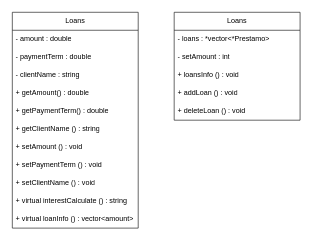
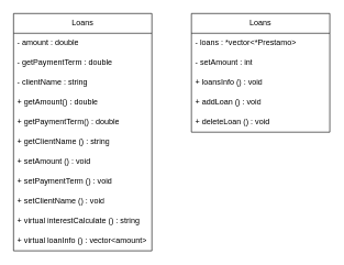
  <mxCell id="0" />
  <mxCell id="1" parent="0" />
  <mxCell id="2" value="Loans" style="swimlane;fontStyle=0;childLayout=stackLayout;horizontal=1;startSize=30;horizontalStack=0;resizeParent=1;resizeParentMax=0;resizeLast=0;collapsible=1;marginBottom=0;whiteSpace=wrap;html=1;" vertex="1" parent="1"><mxGeometry x="20" y="20" width="210" height="360" as="geometry" /></mxCell>
  <mxCell id="3" value="- amount : double" style="text;strokeColor=none;fillColor=none;align=left;verticalAlign=middle;spacingLeft=4;spacingRight=4;overflow=hidden;points=[[0,0.5],[1,0.5]];portConstraint=eastwest;rotatable=0;whiteSpace=wrap;html=1;" vertex="1" parent="2"><mxGeometry y="30" width="210" height="30" as="geometry" /></mxCell>
- <mxCell id="4" value="- paymentTerm : double" style="text;strokeColor=none;fillColor=none;align=left;verticalAlign=middle;spacingLeft=4;spacingRight=4;overflow=hidden;points=[[0,0.5],[1,0.5]];portConstraint=eastwest;rotatable=0;whiteSpace=wrap;html=1;" vertex="1" parent="2"><mxGeometry y="60" width="210" height="30" as="geometry" /></mxCell>
+ <mxCell id="4" value="- getPaymentTerm : double" style="text;strokeColor=none;fillColor=none;align=left;verticalAlign=middle;spacingLeft=4;spacingRight=4;overflow=hidden;points=[[0,0.5],[1,0.5]];portConstraint=eastwest;rotatable=0;whiteSpace=wrap;html=1;" vertex="1" parent="2"><mxGeometry y="60" width="210" height="30" as="geometry" /></mxCell>
  <mxCell id="5" value="- clientName : string" style="text;strokeColor=none;fillColor=none;align=left;verticalAlign=middle;spacingLeft=4;spacingRight=4;overflow=hidden;points=[[0,0.5],[1,0.5]];portConstraint=eastwest;rotatable=0;whiteSpace=wrap;html=1;" vertex="1" parent="2"><mxGeometry y="90" width="210" height="30" as="geometry" /></mxCell>
  <mxCell id="6" value="+ getAmount() : double" style="text;strokeColor=none;fillColor=none;align=left;verticalAlign=middle;spacingLeft=4;spacingRight=4;overflow=hidden;points=[[0,0.5],[1,0.5]];portConstraint=eastwest;rotatable=0;whiteSpace=wrap;html=1;" vertex="1" parent="2"><mxGeometry y="120" width="210" height="30" as="geometry" /></mxCell>
  <mxCell id="7" value="+ getPaymentTerm() : double" style="text;strokeColor=none;fillColor=none;align=left;verticalAlign=middle;spacingLeft=4;spacingRight=4;overflow=hidden;points=[[0,0.5],[1,0.5]];portConstraint=eastwest;rotatable=0;whiteSpace=wrap;html=1;" vertex="1" parent="2"><mxGeometry y="150" width="210" height="30" as="geometry" /></mxCell>
  <mxCell id="8" value="+ getClientName () : string" style="text;strokeColor=none;fillColor=none;align=left;verticalAlign=middle;spacingLeft=4;spacingRight=4;overflow=hidden;points=[[0,0.5],[1,0.5]];portConstraint=eastwest;rotatable=0;whiteSpace=wrap;html=1;" vertex="1" parent="2"><mxGeometry y="180" width="210" height="30" as="geometry" /></mxCell>
  <mxCell id="9" value="+ setAmount () : void" style="text;strokeColor=none;fillColor=none;align=left;verticalAlign=middle;spacingLeft=4;spacingRight=4;overflow=hidden;points=[[0,0.5],[1,0.5]];portConstraint=eastwest;rotatable=0;whiteSpace=wrap;html=1;" vertex="1" parent="2"><mxGeometry y="210" width="210" height="30" as="geometry" /></mxCell>
  <mxCell id="10" value="+ setPaymentTerm () : void" style="text;strokeColor=none;fillColor=none;align=left;verticalAlign=middle;spacingLeft=4;spacingRight=4;overflow=hidden;points=[[0,0.5],[1,0.5]];portConstraint=eastwest;rotatable=0;whiteSpace=wrap;html=1;" vertex="1" parent="2"><mxGeometry y="240" width="210" height="30" as="geometry" /></mxCell>
  <mxCell id="11" value="+ setClientName () : void" style="text;strokeColor=none;fillColor=none;align=left;verticalAlign=middle;spacingLeft=4;spacingRight=4;overflow=hidden;points=[[0,0.5],[1,0.5]];portConstraint=eastwest;rotatable=0;whiteSpace=wrap;html=1;" vertex="1" parent="2"><mxGeometry y="270" width="210" height="30" as="geometry" /></mxCell>
  <mxCell id="12" value="+ virtual interestCalculate () : string" style="text;strokeColor=none;fillColor=none;align=left;verticalAlign=middle;spacingLeft=4;spacingRight=4;overflow=hidden;points=[[0,0.5],[1,0.5]];portConstraint=eastwest;rotatable=0;whiteSpace=wrap;html=1;" vertex="1" parent="2"><mxGeometry y="300" width="210" height="30" as="geometry" /></mxCell>
  <mxCell id="13" value="+ virtual loanInfo () : vector&amp;lt;amount&amp;gt;" style="text;strokeColor=none;fillColor=none;align=left;verticalAlign=middle;spacingLeft=4;spacingRight=4;overflow=hidden;points=[[0,0.5],[1,0.5]];portConstraint=eastwest;rotatable=0;whiteSpace=wrap;html=1;" vertex="1" parent="2"><mxGeometry y="330" width="210" height="30" as="geometry" /></mxCell>
  <mxCell id="14" value="Loans" style="swimlane;fontStyle=0;childLayout=stackLayout;horizontal=1;startSize=30;horizontalStack=0;resizeParent=1;resizeParentMax=0;resizeLast=0;collapsible=1;marginBottom=0;whiteSpace=wrap;html=1;" vertex="1" parent="1"><mxGeometry x="290" y="20" width="210" height="180" as="geometry" /></mxCell>
  <mxCell id="15" value="- loans : *vector&amp;lt;*Prestamo&amp;gt;" style="text;strokeColor=none;fillColor=none;align=left;verticalAlign=middle;spacingLeft=4;spacingRight=4;overflow=hidden;points=[[0,0.5],[1,0.5]];portConstraint=eastwest;rotatable=0;whiteSpace=wrap;html=1;" vertex="1" parent="14"><mxGeometry y="30" width="210" height="30" as="geometry" /></mxCell>
  <mxCell id="16" value="- setAmount : int" style="text;strokeColor=none;fillColor=none;align=left;verticalAlign=middle;spacingLeft=4;spacingRight=4;overflow=hidden;points=[[0,0.5],[1,0.5]];portConstraint=eastwest;rotatable=0;whiteSpace=wrap;html=1;" vertex="1" parent="14"><mxGeometry y="60" width="210" height="30" as="geometry" /></mxCell>
  <mxCell id="17" value="+ loansInfo () : void" style="text;strokeColor=none;fillColor=none;align=left;verticalAlign=middle;spacingLeft=4;spacingRight=4;overflow=hidden;points=[[0,0.5],[1,0.5]];portConstraint=eastwest;rotatable=0;whiteSpace=wrap;html=1;" vertex="1" parent="14"><mxGeometry y="90" width="210" height="30" as="geometry" /></mxCell>
  <mxCell id="18" value="+ addLoan () : void" style="text;strokeColor=none;fillColor=none;align=left;verticalAlign=middle;spacingLeft=4;spacingRight=4;overflow=hidden;points=[[0,0.5],[1,0.5]];portConstraint=eastwest;rotatable=0;whiteSpace=wrap;html=1;" vertex="1" parent="14"><mxGeometry y="120" width="210" height="30" as="geometry" /></mxCell>
  <mxCell id="19" value="+ deleteLoan () : void" style="text;strokeColor=none;fillColor=none;align=left;verticalAlign=middle;spacingLeft=4;spacingRight=4;overflow=hidden;points=[[0,0.5],[1,0.5]];portConstraint=eastwest;rotatable=0;whiteSpace=wrap;html=1;" vertex="1" parent="14"><mxGeometry y="150" width="210" height="30" as="geometry" /></mxCell>
